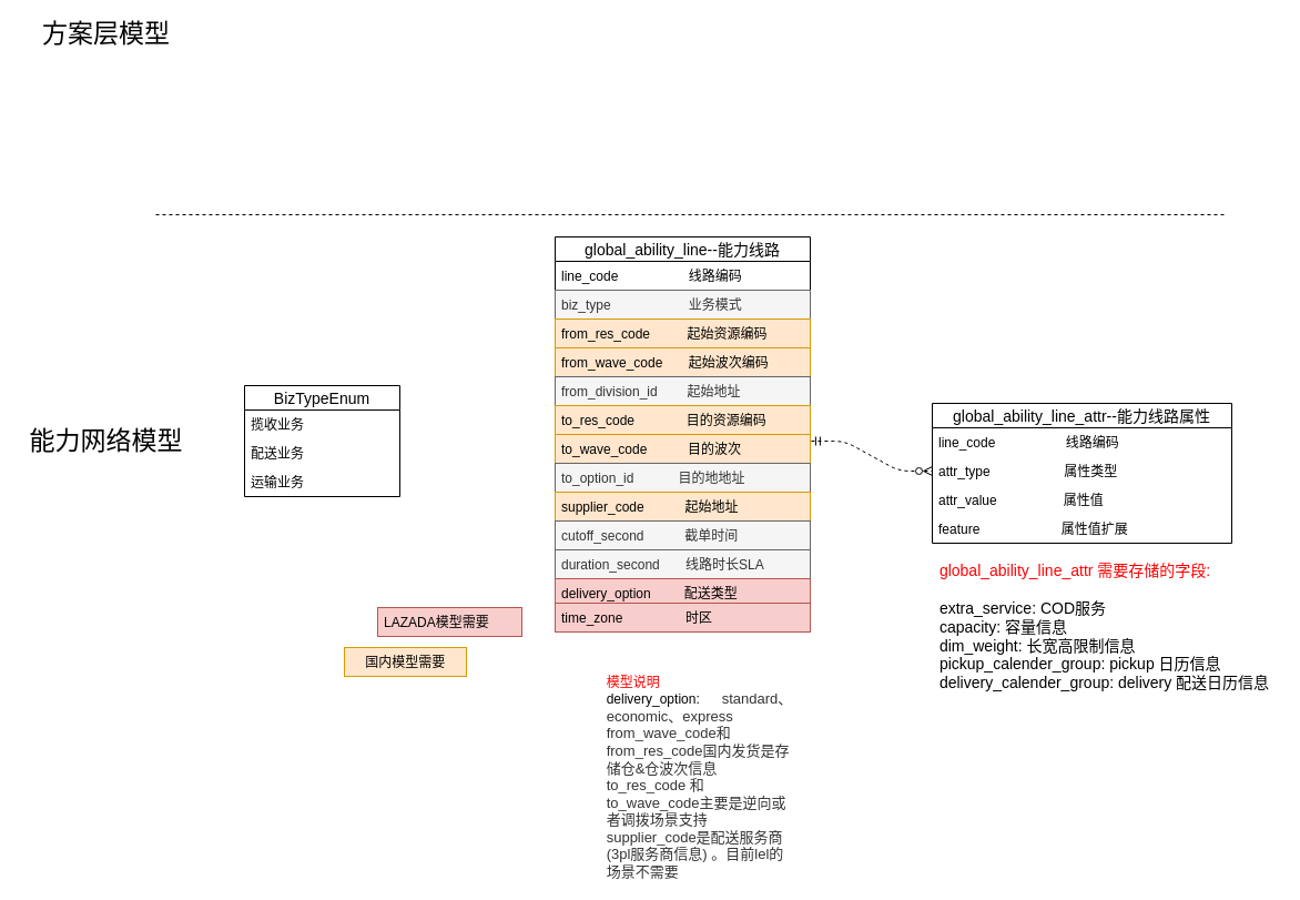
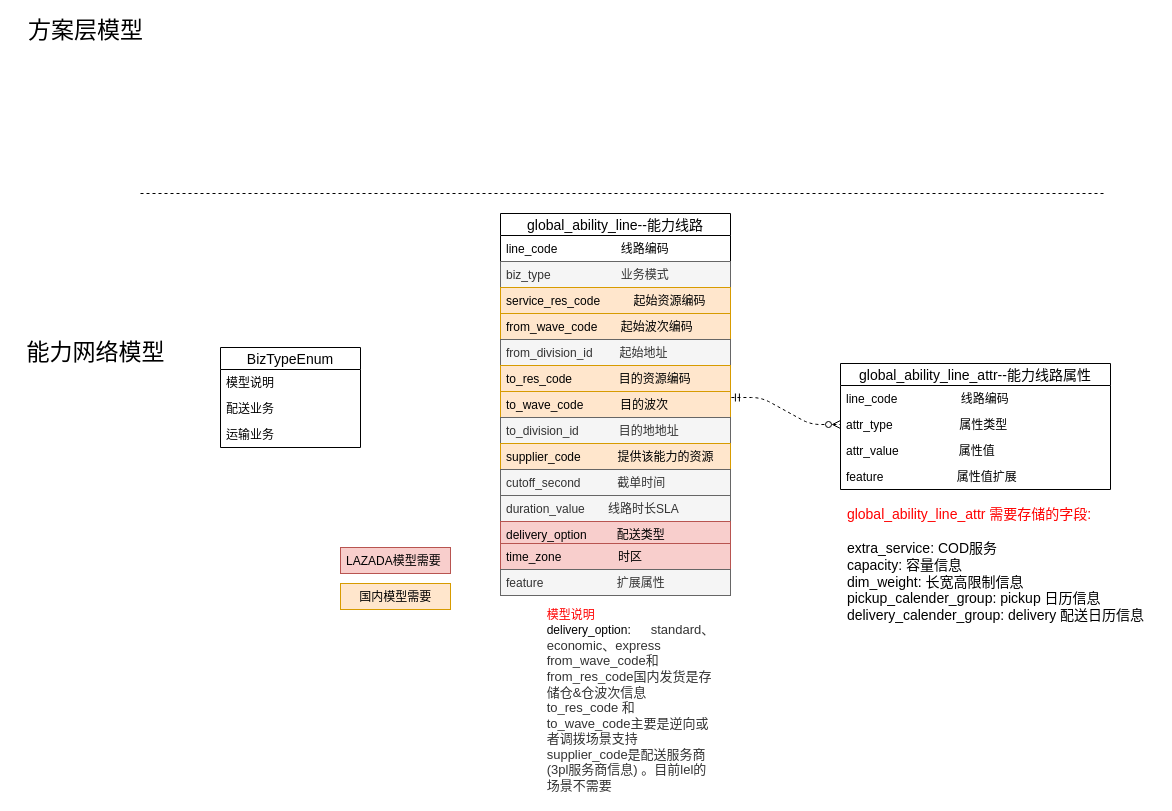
  <mxCell id="0" />
  <mxCell id="1" parent="0" />
  <mxCell id="2" value="global_ability_line--能力线路" style="swimlane;fontStyle=0;childLayout=stackLayout;horizontal=1;startSize=22;horizontalStack=0;resizeParent=1;resizeParentMax=0;resizeLast=0;collapsible=1;marginBottom=0;swimlaneFillColor=#ffffff;align=center;fontSize=14;" parent="1" vertex="1"><mxGeometry x="500" y="213" width="230" height="334" as="geometry" /></mxCell>
  <mxCell id="3" value="line_code                   线路编码" style="text;spacingLeft=4;spacingRight=4;overflow=hidden;rotatable=0;points=[[0,0.5],[1,0.5]];portConstraint=eastwest;fontSize=12;" parent="2" vertex="1"><mxGeometry y="22" width="230" height="26" as="geometry" /></mxCell>
  <mxCell id="4" value="biz_type                     业务模式" style="text;spacingLeft=4;spacingRight=4;overflow=hidden;rotatable=0;points=[[0,0.5],[1,0.5]];portConstraint=eastwest;fontSize=12;perimeterSpacing=1;fillColor=#f5f5f5;strokeColor=#666666;fontColor=#333333;" parent="2" vertex="1"><mxGeometry y="48" width="230" height="26" as="geometry" /></mxCell>
- <mxCell id="5" value="from_res_code          起始资源编码" style="text;spacingLeft=4;spacingRight=4;overflow=hidden;rotatable=0;points=[[0,0.5],[1,0.5]];portConstraint=eastwest;fontSize=12;fillColor=#ffe6cc;strokeColor=#d79b00;" parent="2" vertex="1"><mxGeometry y="74" width="230" height="26" as="geometry" /></mxCell>
+ <mxCell id="5" value="service_res_code          起始资源编码" style="text;spacingLeft=4;spacingRight=4;overflow=hidden;rotatable=0;points=[[0,0.5],[1,0.5]];portConstraint=eastwest;fontSize=12;fillColor=#ffe6cc;strokeColor=#d79b00;" parent="2" vertex="1"><mxGeometry y="74" width="230" height="26" as="geometry" /></mxCell>
  <mxCell id="6" value="from_wave_code       起始波次编码" style="text;strokeColor=#d79b00;fillColor=#ffe6cc;spacingLeft=4;spacingRight=4;overflow=hidden;rotatable=0;points=[[0,0.5],[1,0.5]];portConstraint=eastwest;fontSize=12;" parent="2" vertex="1"><mxGeometry y="100" width="230" height="26" as="geometry" /></mxCell>
  <mxCell id="7" value="from_division_id        起始地址" style="text;strokeColor=#666666;fillColor=#f5f5f5;spacingLeft=4;spacingRight=4;overflow=hidden;rotatable=0;points=[[0,0.5],[1,0.5]];portConstraint=eastwest;fontSize=12;fontColor=#333333;" parent="2" vertex="1"><mxGeometry y="126" width="230" height="26" as="geometry" /></mxCell>
  <mxCell id="8" value="to_res_code              目的资源编码" style="text;strokeColor=#d79b00;fillColor=#ffe6cc;spacingLeft=4;spacingRight=4;overflow=hidden;rotatable=0;points=[[0,0.5],[1,0.5]];portConstraint=eastwest;fontSize=12;" parent="2" vertex="1"><mxGeometry y="152" width="230" height="26" as="geometry" /></mxCell>
  <mxCell id="9" value="to_wave_code           目的波次" style="text;strokeColor=#d79b00;fillColor=#ffe6cc;spacingLeft=4;spacingRight=4;overflow=hidden;rotatable=0;points=[[0,0.5],[1,0.5]];portConstraint=eastwest;fontSize=12;" parent="2" vertex="1"><mxGeometry y="178" width="230" height="26" as="geometry" /></mxCell>
- <mxCell id="10" value="to_option_id            目的地地址" style="text;strokeColor=#666666;fillColor=#f5f5f5;spacingLeft=4;spacingRight=4;overflow=hidden;rotatable=0;points=[[0,0.5],[1,0.5]];portConstraint=eastwest;fontSize=12;fontColor=#333333;" parent="2" vertex="1"><mxGeometry y="204" width="230" height="26" as="geometry" /></mxCell>
- <mxCell id="11" value="supplier_code           起始地址" style="text;strokeColor=#d79b00;fillColor=#ffe6cc;spacingLeft=4;spacingRight=4;overflow=hidden;rotatable=0;points=[[0,0.5],[1,0.5]];portConstraint=eastwest;fontSize=12;" parent="2" vertex="1"><mxGeometry y="230" width="230" height="26" as="geometry" /></mxCell>
+ <mxCell id="10" value="to_division_id            目的地地址" style="text;strokeColor=#666666;fillColor=#f5f5f5;spacingLeft=4;spacingRight=4;overflow=hidden;rotatable=0;points=[[0,0.5],[1,0.5]];portConstraint=eastwest;fontSize=12;fontColor=#333333;" parent="2" vertex="1"><mxGeometry y="204" width="230" height="26" as="geometry" /></mxCell>
+ <mxCell id="11" value="supplier_code           提供该能力的资源" style="text;strokeColor=#d79b00;fillColor=#ffe6cc;spacingLeft=4;spacingRight=4;overflow=hidden;rotatable=0;points=[[0,0.5],[1,0.5]];portConstraint=eastwest;fontSize=12;" parent="2" vertex="1"><mxGeometry y="230" width="230" height="26" as="geometry" /></mxCell>
  <mxCell id="12" value="cutoff_second           截单时间" style="text;strokeColor=#666666;fillColor=#f5f5f5;spacingLeft=4;spacingRight=4;overflow=hidden;rotatable=0;points=[[0,0.5],[1,0.5]];portConstraint=eastwest;fontSize=12;fontColor=#333333;" parent="2" vertex="1"><mxGeometry y="256" width="230" height="26" as="geometry" /></mxCell>
- <mxCell id="13" value="duration_second       线路时长SLA" style="text;strokeColor=#666666;fillColor=#f5f5f5;spacingLeft=4;spacingRight=4;overflow=hidden;rotatable=0;points=[[0,0.5],[1,0.5]];portConstraint=eastwest;fontSize=12;fontColor=#333333;" parent="2" vertex="1"><mxGeometry y="282" width="230" height="26" as="geometry" /></mxCell>
+ <mxCell id="13" value="duration_value       线路时长SLA" style="text;strokeColor=#666666;fillColor=#f5f5f5;spacingLeft=4;spacingRight=4;overflow=hidden;rotatable=0;points=[[0,0.5],[1,0.5]];portConstraint=eastwest;fontSize=12;fontColor=#333333;" parent="2" vertex="1"><mxGeometry y="282" width="230" height="26" as="geometry" /></mxCell>
  <mxCell id="14" value="delivery_option         配送类型" style="text;strokeColor=#b85450;fillColor=#f8cecc;spacingLeft=4;spacingRight=4;overflow=hidden;rotatable=0;points=[[0,0.5],[1,0.5]];portConstraint=eastwest;fontSize=12;" parent="2" vertex="1"><mxGeometry y="308" width="230" height="26" as="geometry" /></mxCell>
  <mxCell id="15" value="global_ability_line_attr--能力线路属性" style="swimlane;fontStyle=0;childLayout=stackLayout;horizontal=1;startSize=22;fillColor=none;horizontalStack=0;resizeParent=1;resizeParentMax=0;resizeLast=0;collapsible=1;marginBottom=0;swimlaneFillColor=#ffffff;align=center;fontSize=14;" parent="1" vertex="1"><mxGeometry x="840" y="363" width="270" height="126" as="geometry" /></mxCell>
  <mxCell id="16" value="line_code                   线路编码" style="text;strokeColor=none;fillColor=none;spacingLeft=4;spacingRight=4;overflow=hidden;rotatable=0;points=[[0,0.5],[1,0.5]];portConstraint=eastwest;fontSize=12;" parent="15" vertex="1"><mxGeometry y="22" width="270" height="26" as="geometry" /></mxCell>
  <mxCell id="17" value="attr_type                    属性类型" style="text;strokeColor=none;fillColor=none;spacingLeft=4;spacingRight=4;overflow=hidden;rotatable=0;points=[[0,0.5],[1,0.5]];portConstraint=eastwest;fontSize=12;" parent="15" vertex="1"><mxGeometry y="48" width="270" height="26" as="geometry" /></mxCell>
  <mxCell id="18" value="attr_value                  属性值" style="text;strokeColor=none;fillColor=none;spacingLeft=4;spacingRight=4;overflow=hidden;rotatable=0;points=[[0,0.5],[1,0.5]];portConstraint=eastwest;fontSize=12;" parent="15" vertex="1"><mxGeometry y="74" width="270" height="26" as="geometry" /></mxCell>
  <mxCell id="19" value="feature                      属性值扩展" style="text;strokeColor=none;fillColor=none;spacingLeft=4;spacingRight=4;overflow=hidden;rotatable=0;points=[[0,0.5],[1,0.5]];portConstraint=eastwest;fontSize=12;" parent="15" vertex="1"><mxGeometry y="100" width="270" height="26" as="geometry" /></mxCell>
  <mxCell id="20" value="" style="edgeStyle=entityRelationEdgeStyle;fontSize=12;html=1;endArrow=ERzeroToMany;startArrow=ERmandOne;entryX=0;entryY=0.5;entryDx=0;entryDy=0;exitX=1.004;exitY=0.231;exitDx=0;exitDy=0;exitPerimeter=0;dashed=1;" parent="1" source="9" target="17" edge="1"><mxGeometry width="100" height="100" relative="1" as="geometry"><mxPoint x="770" y="603" as="sourcePoint" /><mxPoint x="870" y="503" as="targetPoint" /></mxGeometry></mxCell>
  <mxCell id="21" value="BizTypeEnum" style="swimlane;fontStyle=0;childLayout=stackLayout;horizontal=1;startSize=22;fillColor=none;horizontalStack=0;resizeParent=1;resizeParentMax=0;resizeLast=0;collapsible=1;marginBottom=0;swimlaneFillColor=#ffffff;align=center;fontSize=14;" parent="1" vertex="1"><mxGeometry x="220" y="347" width="140" height="100" as="geometry" /></mxCell>
- <mxCell id="22" value="揽收业务" style="text;strokeColor=none;fillColor=none;spacingLeft=4;spacingRight=4;overflow=hidden;rotatable=0;points=[[0,0.5],[1,0.5]];portConstraint=eastwest;fontSize=12;" parent="21" vertex="1"><mxGeometry y="22" width="140" height="26" as="geometry" /></mxCell>
+ <mxCell id="22" value="模型说明" style="text;strokeColor=none;fillColor=none;spacingLeft=4;spacingRight=4;overflow=hidden;rotatable=0;points=[[0,0.5],[1,0.5]];portConstraint=eastwest;fontSize=12;" parent="21" vertex="1"><mxGeometry y="22" width="140" height="26" as="geometry" /></mxCell>
  <mxCell id="23" value="配送业务" style="text;strokeColor=none;fillColor=none;spacingLeft=4;spacingRight=4;overflow=hidden;rotatable=0;points=[[0,0.5],[1,0.5]];portConstraint=eastwest;fontSize=12;" parent="21" vertex="1"><mxGeometry y="48" width="140" height="26" as="geometry" /></mxCell>
  <mxCell id="24" value="运输业务" style="text;strokeColor=none;fillColor=none;spacingLeft=4;spacingRight=4;overflow=hidden;rotatable=0;points=[[0,0.5],[1,0.5]];portConstraint=eastwest;fontSize=12;" parent="21" vertex="1"><mxGeometry y="74" width="140" height="26" as="geometry" /></mxCell>
  <mxCell id="25" value="" style="endArrow=none;dashed=1;html=1;" parent="1" edge="1"><mxGeometry width="50" height="50" relative="1" as="geometry"><mxPoint x="140" y="193" as="sourcePoint" /><mxPoint x="1104" y="193" as="targetPoint" /></mxGeometry></mxCell>
- <mxCell id="26" value="&lt;font style=&quot;font-size: 23px&quot;&gt;能力网络模型&lt;/font&gt;" style="text;html=1;align=center;verticalAlign=middle;resizable=0;points=[];autosize=1;" parent="1" vertex="1"><mxGeometry x="20" y="387" width="150" height="20" as="geometry" /></mxCell>
- <mxCell id="27" value="&lt;font style=&quot;font-size: 23px&quot;&gt;方案层模型&lt;/font&gt;" style="text;html=1;align=center;verticalAlign=middle;resizable=0;points=[];autosize=1;" parent="1" vertex="1"><mxGeometry x="30" y="20" width="130" height="20" as="geometry" /></mxCell>
+ <mxCell id="26" value="&lt;font style=&quot;font-size: 23px&quot;&gt;能力网络模型&lt;/font&gt;" style="text;html=1;align=center;verticalAlign=middle;resizable=0;points=[];autosize=1;" parent="1" vertex="1"><mxGeometry x="20" y="342" width="150" height="20" as="geometry" /></mxCell>
+ <mxCell id="27" value="&lt;font style=&quot;font-size: 23px&quot;&gt;方案层模型&lt;/font&gt;" style="text;html=1;align=center;verticalAlign=middle;resizable=0;points=[];autosize=1;" parent="1" vertex="1"><mxGeometry x="20" y="20" width="130" height="20" as="geometry" /></mxCell>
  <mxCell id="28" value="time_zone                 时区" style="text;strokeColor=#b85450;fillColor=#f8cecc;spacingLeft=4;spacingRight=4;overflow=hidden;rotatable=0;points=[[0,0.5],[1,0.5]];portConstraint=eastwest;fontSize=12;" parent="1" vertex="1"><mxGeometry x="500" y="543" width="230" height="26" as="geometry" /></mxCell>
- <mxCell id="30" value="LAZADA模型需要" style="text;strokeColor=#b85450;fillColor=#f8cecc;spacingLeft=4;spacingRight=4;overflow=hidden;rotatable=0;points=[[0,0.5],[1,0.5]];portConstraint=eastwest;fontSize=12;" parent="1" vertex="1"><mxGeometry x="340" y="547" width="130" height="26" as="geometry" /></mxCell>
- <mxCell id="31" value="    国内模型需要" style="text;strokeColor=#d79b00;fillColor=#ffe6cc;spacingLeft=4;spacingRight=4;overflow=hidden;rotatable=0;points=[[0,0.5],[1,0.5]];portConstraint=eastwest;fontSize=12;" parent="1" vertex="1"><mxGeometry x="310" y="583" width="110" height="26" as="geometry" /></mxCell>
+ <mxCell id="29" value="feature                      扩展属性" style="text;strokeColor=#666666;fillColor=#f5f5f5;spacingLeft=4;spacingRight=4;overflow=hidden;rotatable=0;points=[[0,0.5],[1,0.5]];portConstraint=eastwest;fontSize=12;fontColor=#333333;" parent="1" vertex="1"><mxGeometry x="500" y="569" width="230" height="26" as="geometry" /></mxCell>
+ <mxCell id="30" value="LAZADA模型需要" style="text;strokeColor=#b85450;fillColor=#f8cecc;spacingLeft=4;spacingRight=4;overflow=hidden;rotatable=0;points=[[0,0.5],[1,0.5]];portConstraint=eastwest;fontSize=12;" parent="1" vertex="1"><mxGeometry x="340" y="547" width="110" height="26" as="geometry" /></mxCell>
+ <mxCell id="31" value="    国内模型需要" style="text;strokeColor=#d79b00;fillColor=#ffe6cc;spacingLeft=4;spacingRight=4;overflow=hidden;rotatable=0;points=[[0,0.5],[1,0.5]];portConstraint=eastwest;fontSize=12;" parent="1" vertex="1"><mxGeometry x="340" y="583" width="110" height="26" as="geometry" /></mxCell>
  <mxCell id="32" value="&lt;div style=&quot;text-align: left&quot;&gt;&lt;span&gt;&lt;font color=&quot;#ff0000&quot;&gt;模型说明&lt;/font&gt;&lt;/span&gt;&lt;/div&gt;&lt;div style=&quot;text-align: left&quot;&gt;&lt;span&gt;delivery_option:&amp;nbsp; &amp;nbsp; &amp;nbsp;&amp;nbsp;&lt;/span&gt;&lt;span style=&quot;color: rgb(51 , 51 , 51) ; font-family: &amp;#34;arialmt&amp;#34; , &amp;#34;arial&amp;#34; ; font-size: 13px ; white-space: normal&quot;&gt;standard、&lt;/span&gt;&lt;span style=&quot;color: rgb(51 , 51 , 51) ; font-family: &amp;#34;arialmt&amp;#34; , &amp;#34;arial&amp;#34; ; font-size: 13px ; white-space: normal&quot;&gt;economic、&lt;/span&gt;&lt;span style=&quot;color: rgb(51 , 51 , 51) ; font-family: &amp;#34;arialmt&amp;#34; , &amp;#34;arial&amp;#34; ; font-size: 13px ; white-space: normal&quot;&gt;express&lt;/span&gt;&lt;/div&gt;&lt;span style=&quot;color: rgb(51 , 51 , 51) ; font-family: &amp;#34;arialmt&amp;#34; , &amp;#34;arial&amp;#34; ; font-size: 13px ; white-space: normal&quot;&gt;&lt;div style=&quot;text-align: left&quot;&gt;&lt;span&gt;from_wave_code和from_res_code国内发货是存储仓&amp;amp;仓波次信息&lt;/span&gt;&lt;/div&gt;&lt;div style=&quot;text-align: left&quot;&gt;to_res_code 和to_wave_code主要是逆向或者调拨场景支持&lt;/div&gt;&lt;div style=&quot;text-align: left&quot;&gt;supplier_code是配送服务商(3pl服务商信息) 。目前lel的场景不需要&lt;/div&gt;&lt;div style=&quot;text-align: left&quot;&gt;&lt;span&gt;&lt;br&gt;&lt;/span&gt;&lt;/div&gt;&lt;/span&gt;" style="text;html=1;align=center;verticalAlign=middle;resizable=0;points=[];autosize=1;" parent="1" vertex="1"><mxGeometry x="430" y="663" width="400" height="90" as="geometry" /></mxCell>
  <mxCell id="33" value="&lt;div style=&quot;text-align: left&quot;&gt;&lt;span style=&quot;font-size: 14px&quot;&gt;&lt;font color=&quot;#ff0000&quot;&gt;global_ability_line_attr 需要存储的字段:&lt;/font&gt;&lt;/span&gt;&lt;/div&gt;&lt;div style=&quot;text-align: left&quot;&gt;&lt;span style=&quot;font-size: 14px&quot;&gt;&lt;br&gt;&lt;/span&gt;&lt;/div&gt;&lt;div style=&quot;text-align: left&quot;&gt;&lt;span style=&quot;font-size: 14px&quot;&gt;extra_service: COD服务&lt;/span&gt;&lt;/div&gt;&lt;span style=&quot;font-size: 14px&quot;&gt;&lt;div style=&quot;text-align: left&quot;&gt;&lt;span&gt;capacity: 容量信息&lt;/span&gt;&lt;/div&gt;&lt;/span&gt;&lt;span style=&quot;font-size: 14px&quot;&gt;&lt;div style=&quot;text-align: left&quot;&gt;&lt;span&gt;dim_weight: 长宽高限制信息&lt;/span&gt;&lt;/div&gt;&lt;div style=&quot;text-align: left&quot;&gt;&lt;span&gt;pickup_calender_group: pickup 日历信息&lt;/span&gt;&lt;/div&gt;&lt;div style=&quot;text-align: left&quot;&gt;&lt;span&gt;delivery_calender_group: delivery 配送日历信息&lt;/span&gt;&lt;/div&gt;&lt;/span&gt;&lt;span style=&quot;font-size: 14px&quot;&gt;&lt;br&gt;&lt;/span&gt;&lt;div id=&quot;u1490&quot; class=&quot;ax_default&quot; style=&quot;font-family: &amp;#34;arialmt&amp;#34; , &amp;#34;arial&amp;#34; ; font-size: 13px ; color: rgb(51 , 51 , 51) ; line-height: normal ; border-width: 0px ; position: absolute ; left: 963px ; top: 0px ; width: 107px ; height: 35px ; white-space: normal&quot;&gt;&lt;div id=&quot;u1490_text&quot; class=&quot;text &quot; style=&quot;border-width: 0px ; position: absolute ; left: 2px ; top: 10px ; width: 103px ; overflow-wrap: break-word&quot;&gt;&lt;p style=&quot;margin: 0px&quot;&gt;&lt;br&gt;&lt;/p&gt;&lt;/div&gt;&lt;/div&gt;&lt;div id=&quot;u1491&quot; class=&quot;ax_default&quot; style=&quot;font-family: &amp;#34;arialmt&amp;#34; , &amp;#34;arial&amp;#34; ; font-size: 13px ; color: rgb(51 , 51 , 51) ; line-height: normal ; border-width: 0px ; position: absolute ; left: 1070px ; top: 0px ; width: 107px ; height: 35px ; white-space: normal&quot;&gt;&lt;/div&gt;" style="text;html=1;align=center;verticalAlign=middle;resizable=0;points=[];autosize=1;" parent="1" vertex="1"><mxGeometry x="840" y="513" width="310" height="120" as="geometry" /></mxCell>
